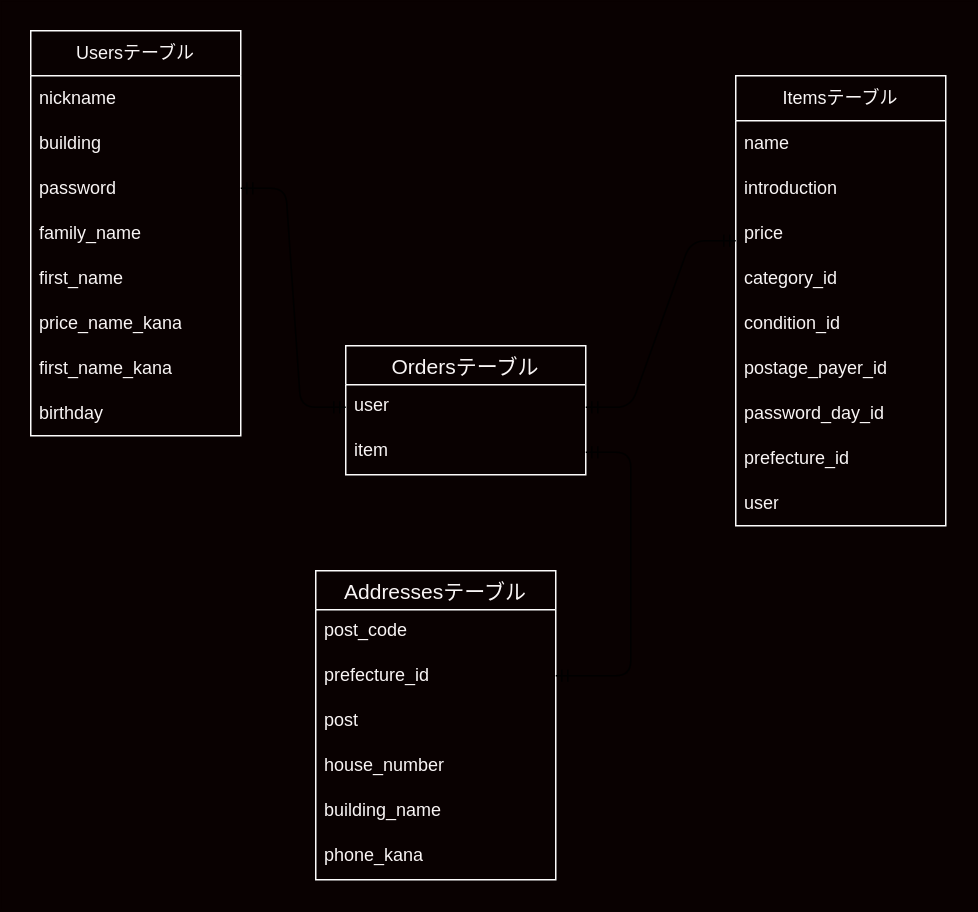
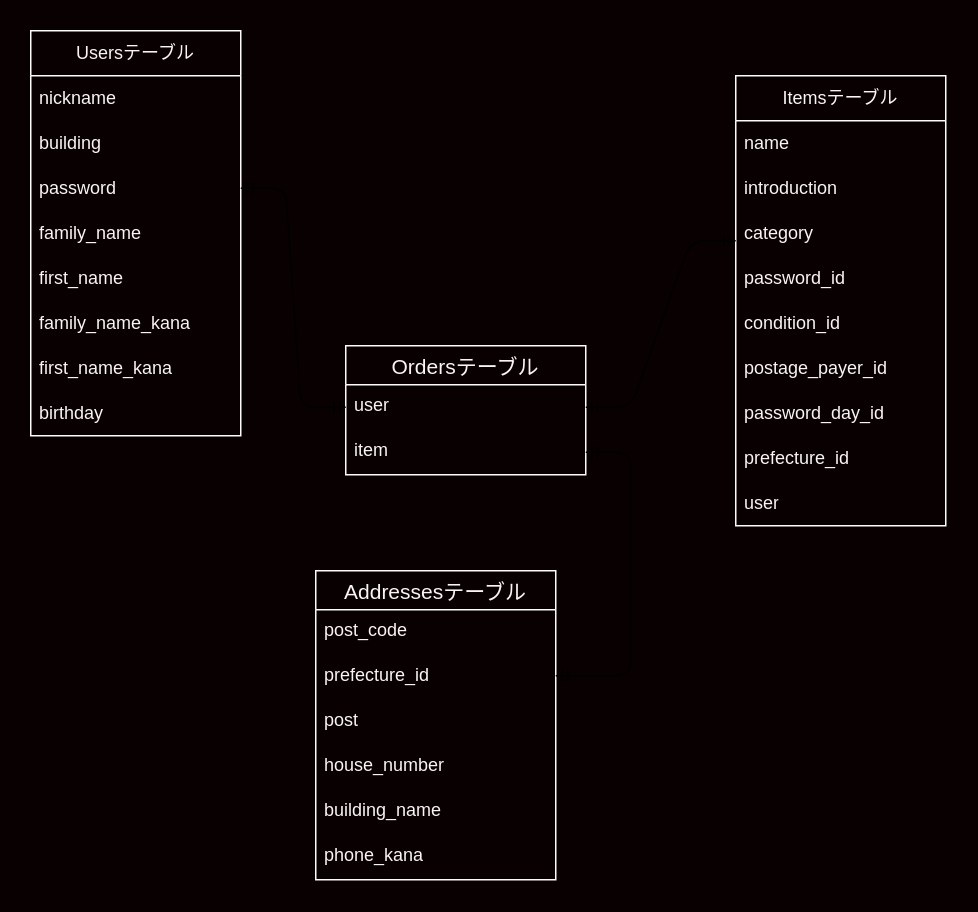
  <mxCell id="0" />
  <mxCell id="1" parent="0" />
  <mxCell id="2" value="Usersテーブル" style="swimlane;fontStyle=0;childLayout=stackLayout;horizontal=1;startSize=30;horizontalStack=0;resizeParent=1;resizeParentMax=0;resizeLast=0;collapsible=1;marginBottom=0;whiteSpace=wrap;html=1;labelBackgroundColor=none;labelBorderColor=none;strokeColor=#fcfcfc;fontSize=12;fontColor=#f9f5f5;fillColor=none;" parent="1" vertex="1"><mxGeometry x="20" y="20" width="140" height="270" as="geometry"><mxRectangle x="300" y="220" width="60" height="30" as="alternateBounds" /></mxGeometry></mxCell>
  <mxCell id="3" value="nickname" style="text;strokeColor=none;fillColor=none;align=left;verticalAlign=middle;spacingLeft=4;spacingRight=4;overflow=hidden;points=[[0,0.5],[1,0.5]];portConstraint=eastwest;rotatable=0;whiteSpace=wrap;html=1;labelBackgroundColor=none;labelBorderColor=none;fontSize=12;fontColor=#f9f5f5;" parent="2" vertex="1"><mxGeometry y="30" width="140" height="30" as="geometry" /></mxCell>
  <mxCell id="4" value="building" style="text;strokeColor=none;fillColor=none;align=left;verticalAlign=middle;spacingLeft=4;spacingRight=4;overflow=hidden;points=[[0,0.5],[1,0.5]];portConstraint=eastwest;rotatable=0;whiteSpace=wrap;html=1;labelBackgroundColor=none;labelBorderColor=none;fontSize=12;fontColor=#f9f5f5;" parent="2" vertex="1"><mxGeometry y="60" width="140" height="30" as="geometry" /></mxCell>
  <mxCell id="5" value="password" style="text;strokeColor=none;fillColor=none;align=left;verticalAlign=middle;spacingLeft=4;spacingRight=4;overflow=hidden;points=[[0,0.5],[1,0.5]];portConstraint=eastwest;rotatable=0;whiteSpace=wrap;html=1;labelBackgroundColor=none;labelBorderColor=none;fontSize=12;fontColor=#f9f5f5;" parent="2" vertex="1"><mxGeometry y="90" width="140" height="30" as="geometry" /></mxCell>
  <mxCell id="6" value="family_name" style="text;strokeColor=none;fillColor=none;align=left;verticalAlign=middle;spacingLeft=4;spacingRight=4;overflow=hidden;points=[[0,0.5],[1,0.5]];portConstraint=eastwest;rotatable=0;whiteSpace=wrap;html=1;labelBackgroundColor=none;labelBorderColor=none;fontSize=12;fontColor=#f9f5f5;" parent="2" vertex="1"><mxGeometry y="120" width="140" height="30" as="geometry" /></mxCell>
  <mxCell id="7" value="first_name" style="text;strokeColor=none;fillColor=none;align=left;verticalAlign=middle;spacingLeft=4;spacingRight=4;overflow=hidden;points=[[0,0.5],[1,0.5]];portConstraint=eastwest;rotatable=0;whiteSpace=wrap;html=1;labelBackgroundColor=none;labelBorderColor=none;fontSize=12;fontColor=#f9f5f5;" parent="2" vertex="1"><mxGeometry y="150" width="140" height="30" as="geometry" /></mxCell>
- <mxCell id="8" value="price_name_kana" style="text;strokeColor=none;fillColor=none;align=left;verticalAlign=middle;spacingLeft=4;spacingRight=4;overflow=hidden;points=[[0,0.5],[1,0.5]];portConstraint=eastwest;rotatable=0;whiteSpace=wrap;html=1;labelBackgroundColor=none;labelBorderColor=none;fontSize=12;fontColor=#f9f5f5;" parent="2" vertex="1"><mxGeometry y="180" width="140" height="30" as="geometry" /></mxCell>
+ <mxCell id="8" value="family_name_kana" style="text;strokeColor=none;fillColor=none;align=left;verticalAlign=middle;spacingLeft=4;spacingRight=4;overflow=hidden;points=[[0,0.5],[1,0.5]];portConstraint=eastwest;rotatable=0;whiteSpace=wrap;html=1;labelBackgroundColor=none;labelBorderColor=none;fontSize=12;fontColor=#f9f5f5;" parent="2" vertex="1"><mxGeometry y="180" width="140" height="30" as="geometry" /></mxCell>
  <mxCell id="9" value="first_name_kana" style="text;strokeColor=none;fillColor=none;align=left;verticalAlign=middle;spacingLeft=4;spacingRight=4;overflow=hidden;points=[[0,0.5],[1,0.5]];portConstraint=eastwest;rotatable=0;whiteSpace=wrap;html=1;labelBackgroundColor=none;labelBorderColor=none;fontSize=12;fontColor=#f9f5f5;" parent="2" vertex="1"><mxGeometry y="210" width="140" height="30" as="geometry" /></mxCell>
  <mxCell id="10" value="birthday" style="text;strokeColor=none;fillColor=none;align=left;verticalAlign=middle;spacingLeft=4;spacingRight=4;overflow=hidden;points=[[0,0.5],[1,0.5]];portConstraint=eastwest;rotatable=0;whiteSpace=wrap;html=1;labelBackgroundColor=none;labelBorderColor=none;fontSize=12;fontColor=#f9f5f5;" parent="2" vertex="1"><mxGeometry y="240" width="140" height="30" as="geometry" /></mxCell>
  <mxCell id="11" value="Itemsテーブル" style="swimlane;fontStyle=0;childLayout=stackLayout;horizontal=1;startSize=30;horizontalStack=0;resizeParent=1;resizeParentMax=0;resizeLast=0;collapsible=1;marginBottom=0;whiteSpace=wrap;html=1;labelBackgroundColor=none;labelBorderColor=none;strokeColor=#fcfcfc;fontSize=12;fontColor=#f9f5f5;fillColor=none;" parent="1" vertex="1"><mxGeometry x="490" y="50" width="140" height="300" as="geometry" /></mxCell>
  <mxCell id="12" value="name" style="text;strokeColor=none;fillColor=none;align=left;verticalAlign=middle;spacingLeft=4;spacingRight=4;overflow=hidden;points=[[0,0.5],[1,0.5]];portConstraint=eastwest;rotatable=0;whiteSpace=wrap;html=1;labelBackgroundColor=none;labelBorderColor=none;fontSize=12;fontColor=#f9f5f5;" parent="11" vertex="1"><mxGeometry y="30" width="140" height="30" as="geometry" /></mxCell>
  <mxCell id="13" value="introduction" style="text;strokeColor=none;fillColor=none;align=left;verticalAlign=middle;spacingLeft=4;spacingRight=4;overflow=hidden;points=[[0,0.5],[1,0.5]];portConstraint=eastwest;rotatable=0;whiteSpace=wrap;html=1;labelBackgroundColor=none;labelBorderColor=none;fontSize=12;fontColor=#f9f5f5;" parent="11" vertex="1"><mxGeometry y="60" width="140" height="30" as="geometry" /></mxCell>
- <mxCell id="14" value="price" style="text;strokeColor=none;fillColor=none;align=left;verticalAlign=middle;spacingLeft=4;spacingRight=4;overflow=hidden;points=[[0,0.5],[1,0.5]];portConstraint=eastwest;rotatable=0;whiteSpace=wrap;html=1;labelBackgroundColor=none;labelBorderColor=none;fontSize=12;fontColor=#f9f5f5;" parent="11" vertex="1"><mxGeometry y="90" width="140" height="30" as="geometry" /></mxCell>
- <mxCell id="15" value="category_id" style="text;strokeColor=none;fillColor=none;align=left;verticalAlign=middle;spacingLeft=4;spacingRight=4;overflow=hidden;points=[[0,0.5],[1,0.5]];portConstraint=eastwest;rotatable=0;whiteSpace=wrap;html=1;labelBackgroundColor=none;labelBorderColor=none;fontSize=12;fontColor=#f9f5f5;" parent="11" vertex="1"><mxGeometry y="120" width="140" height="30" as="geometry" /></mxCell>
+ <mxCell id="14" value="category" style="text;strokeColor=none;fillColor=none;align=left;verticalAlign=middle;spacingLeft=4;spacingRight=4;overflow=hidden;points=[[0,0.5],[1,0.5]];portConstraint=eastwest;rotatable=0;whiteSpace=wrap;html=1;labelBackgroundColor=none;labelBorderColor=none;fontSize=12;fontColor=#f9f5f5;" parent="11" vertex="1"><mxGeometry y="90" width="140" height="30" as="geometry" /></mxCell>
+ <mxCell id="15" value="password_id" style="text;strokeColor=none;fillColor=none;align=left;verticalAlign=middle;spacingLeft=4;spacingRight=4;overflow=hidden;points=[[0,0.5],[1,0.5]];portConstraint=eastwest;rotatable=0;whiteSpace=wrap;html=1;labelBackgroundColor=none;labelBorderColor=none;fontSize=12;fontColor=#f9f5f5;" parent="11" vertex="1"><mxGeometry y="120" width="140" height="30" as="geometry" /></mxCell>
  <mxCell id="16" value="condition_id" style="text;strokeColor=none;fillColor=none;align=left;verticalAlign=middle;spacingLeft=4;spacingRight=4;overflow=hidden;points=[[0,0.5],[1,0.5]];portConstraint=eastwest;rotatable=0;whiteSpace=wrap;html=1;labelBackgroundColor=none;labelBorderColor=none;fontSize=12;fontColor=#f9f5f5;" parent="11" vertex="1"><mxGeometry y="150" width="140" height="30" as="geometry" /></mxCell>
  <mxCell id="17" value="postage_payer_id" style="text;strokeColor=none;fillColor=none;align=left;verticalAlign=middle;spacingLeft=4;spacingRight=4;overflow=hidden;points=[[0,0.5],[1,0.5]];portConstraint=eastwest;rotatable=0;whiteSpace=wrap;html=1;labelBackgroundColor=none;labelBorderColor=none;fontSize=12;fontColor=#f9f5f5;" parent="11" vertex="1"><mxGeometry y="180" width="140" height="30" as="geometry" /></mxCell>
  <mxCell id="18" value="password_day_id" style="text;strokeColor=none;fillColor=none;align=left;verticalAlign=middle;spacingLeft=4;spacingRight=4;overflow=hidden;points=[[0,0.5],[1,0.5]];portConstraint=eastwest;rotatable=0;whiteSpace=wrap;html=1;labelBackgroundColor=none;labelBorderColor=none;fontSize=12;fontColor=#f9f5f5;" parent="11" vertex="1"><mxGeometry y="210" width="140" height="30" as="geometry" /></mxCell>
  <mxCell id="19" value="&lt;span style=&quot;&quot;&gt;prefecture_id&lt;/span&gt;" style="text;strokeColor=none;fillColor=none;align=left;verticalAlign=middle;spacingLeft=4;spacingRight=4;overflow=hidden;points=[[0,0.5],[1,0.5]];portConstraint=eastwest;rotatable=0;whiteSpace=wrap;html=1;labelBackgroundColor=none;labelBorderColor=none;fontSize=12;fontColor=#f9f5f5;" parent="11" vertex="1"><mxGeometry y="240" width="140" height="30" as="geometry" /></mxCell>
  <mxCell id="20" value="user" style="text;strokeColor=none;fillColor=none;align=left;verticalAlign=middle;spacingLeft=4;spacingRight=4;overflow=hidden;points=[[0,0.5],[1,0.5]];portConstraint=eastwest;rotatable=0;whiteSpace=wrap;html=1;labelBackgroundColor=none;labelBorderColor=none;fontSize=12;fontColor=#f9f5f5;" parent="11" vertex="1"><mxGeometry y="270" width="140" height="30" as="geometry" /></mxCell>
  <mxCell id="21" value="Ordersテーブル" style="swimlane;fontStyle=0;childLayout=stackLayout;horizontal=1;startSize=26;horizontalStack=0;resizeParent=1;resizeParentMax=0;resizeLast=0;collapsible=1;marginBottom=0;align=center;fontSize=14;labelBackgroundColor=none;labelBorderColor=none;strokeColor=#fcfcfc;fontColor=#f9f5f5;fillColor=none;" parent="1" vertex="1"><mxGeometry x="230" y="230" width="160" height="86" as="geometry" /></mxCell>
  <mxCell id="22" value="user" style="text;strokeColor=none;fillColor=none;spacingLeft=4;spacingRight=4;overflow=hidden;rotatable=0;points=[[0,0.5],[1,0.5]];portConstraint=eastwest;fontSize=12;labelBackgroundColor=none;labelBorderColor=none;fontColor=#f9f5f5;" parent="21" vertex="1"><mxGeometry y="26" width="160" height="30" as="geometry" /></mxCell>
  <mxCell id="23" value="item" style="text;strokeColor=none;fillColor=none;spacingLeft=4;spacingRight=4;overflow=hidden;rotatable=0;points=[[0,0.5],[1,0.5]];portConstraint=eastwest;fontSize=12;labelBackgroundColor=none;labelBorderColor=none;fontColor=#f9f5f5;" parent="21" vertex="1"><mxGeometry y="56" width="160" height="30" as="geometry" /></mxCell>
  <mxCell id="24" value="" style="edgeStyle=entityRelationEdgeStyle;fontSize=12;html=1;endArrow=ERmandOne;startArrow=ERmandOne;fontColor=#f9f5f5;exitX=1;exitY=0.5;exitDx=0;exitDy=0;" parent="1" source="5" target="22" edge="1"><mxGeometry width="100" height="100" relative="1" as="geometry"><mxPoint x="120" y="410" as="sourcePoint" /><mxPoint x="230" y="390" as="targetPoint" /></mxGeometry></mxCell>
  <mxCell id="25" value="Addressesテーブル" style="swimlane;fontStyle=0;childLayout=stackLayout;horizontal=1;startSize=26;horizontalStack=0;resizeParent=1;resizeParentMax=0;resizeLast=0;collapsible=1;marginBottom=0;align=center;fontSize=14;labelBackgroundColor=none;labelBorderColor=none;strokeColor=#fcfcfc;fontColor=#f9f5f5;fillColor=none;" parent="1" vertex="1"><mxGeometry x="210" y="380" width="160" height="206" as="geometry" /></mxCell>
  <mxCell id="26" value="post_code" style="text;strokeColor=none;fillColor=none;spacingLeft=4;spacingRight=4;overflow=hidden;rotatable=0;points=[[0,0.5],[1,0.5]];portConstraint=eastwest;fontSize=12;labelBackgroundColor=none;labelBorderColor=none;fontColor=#f9f5f5;" parent="25" vertex="1"><mxGeometry y="26" width="160" height="30" as="geometry" /></mxCell>
  <mxCell id="27" value="prefecture_id" style="text;strokeColor=none;fillColor=none;spacingLeft=4;spacingRight=4;overflow=hidden;rotatable=0;points=[[0,0.5],[1,0.5]];portConstraint=eastwest;fontSize=12;labelBackgroundColor=none;labelBorderColor=none;fontColor=#f9f5f5;" parent="25" vertex="1"><mxGeometry y="56" width="160" height="30" as="geometry" /></mxCell>
  <mxCell id="28" value="post" style="text;strokeColor=none;fillColor=none;spacingLeft=4;spacingRight=4;overflow=hidden;rotatable=0;points=[[0,0.5],[1,0.5]];portConstraint=eastwest;fontSize=12;labelBackgroundColor=none;labelBorderColor=none;fontColor=#f9f5f5;" parent="25" vertex="1"><mxGeometry y="86" width="160" height="30" as="geometry" /></mxCell>
  <mxCell id="29" value="house_number" style="text;strokeColor=none;fillColor=none;spacingLeft=4;spacingRight=4;overflow=hidden;rotatable=0;points=[[0,0.5],[1,0.5]];portConstraint=eastwest;fontSize=12;labelBackgroundColor=none;labelBorderColor=none;fontColor=#f9f5f5;" parent="25" vertex="1"><mxGeometry y="116" width="160" height="30" as="geometry" /></mxCell>
  <mxCell id="30" value="building_name" style="text;strokeColor=none;fillColor=none;spacingLeft=4;spacingRight=4;overflow=hidden;rotatable=0;points=[[0,0.5],[1,0.5]];portConstraint=eastwest;fontSize=12;labelBackgroundColor=none;labelBorderColor=none;fontColor=#f9f5f5;" parent="25" vertex="1"><mxGeometry y="146" width="160" height="30" as="geometry" /></mxCell>
  <mxCell id="31" value="phone_kana" style="text;strokeColor=none;fillColor=none;spacingLeft=4;spacingRight=4;overflow=hidden;rotatable=0;points=[[0,0.5],[1,0.5]];portConstraint=eastwest;fontSize=12;labelBackgroundColor=none;labelBorderColor=none;fontColor=#f9f5f5;" parent="25" vertex="1"><mxGeometry y="176" width="160" height="30" as="geometry" /></mxCell>
  <mxCell id="32" value="" style="edgeStyle=entityRelationEdgeStyle;fontSize=12;html=1;endArrow=ERmandOne;startArrow=ERmandOne;exitX=1;exitY=0.5;exitDx=0;exitDy=0;" parent="1" source="22" edge="1"><mxGeometry width="100" height="100" relative="1" as="geometry"><mxPoint x="390" y="260" as="sourcePoint" /><mxPoint x="490" y="160" as="targetPoint" /></mxGeometry></mxCell>
  <mxCell id="33" value="" style="edgeStyle=entityRelationEdgeStyle;fontSize=12;html=1;endArrow=ERmandOne;startArrow=ERmandOne;" parent="1" target="23" edge="1"><mxGeometry width="100" height="100" relative="1" as="geometry"><mxPoint x="370" y="450" as="sourcePoint" /><mxPoint x="470" y="350" as="targetPoint" /></mxGeometry></mxCell>
